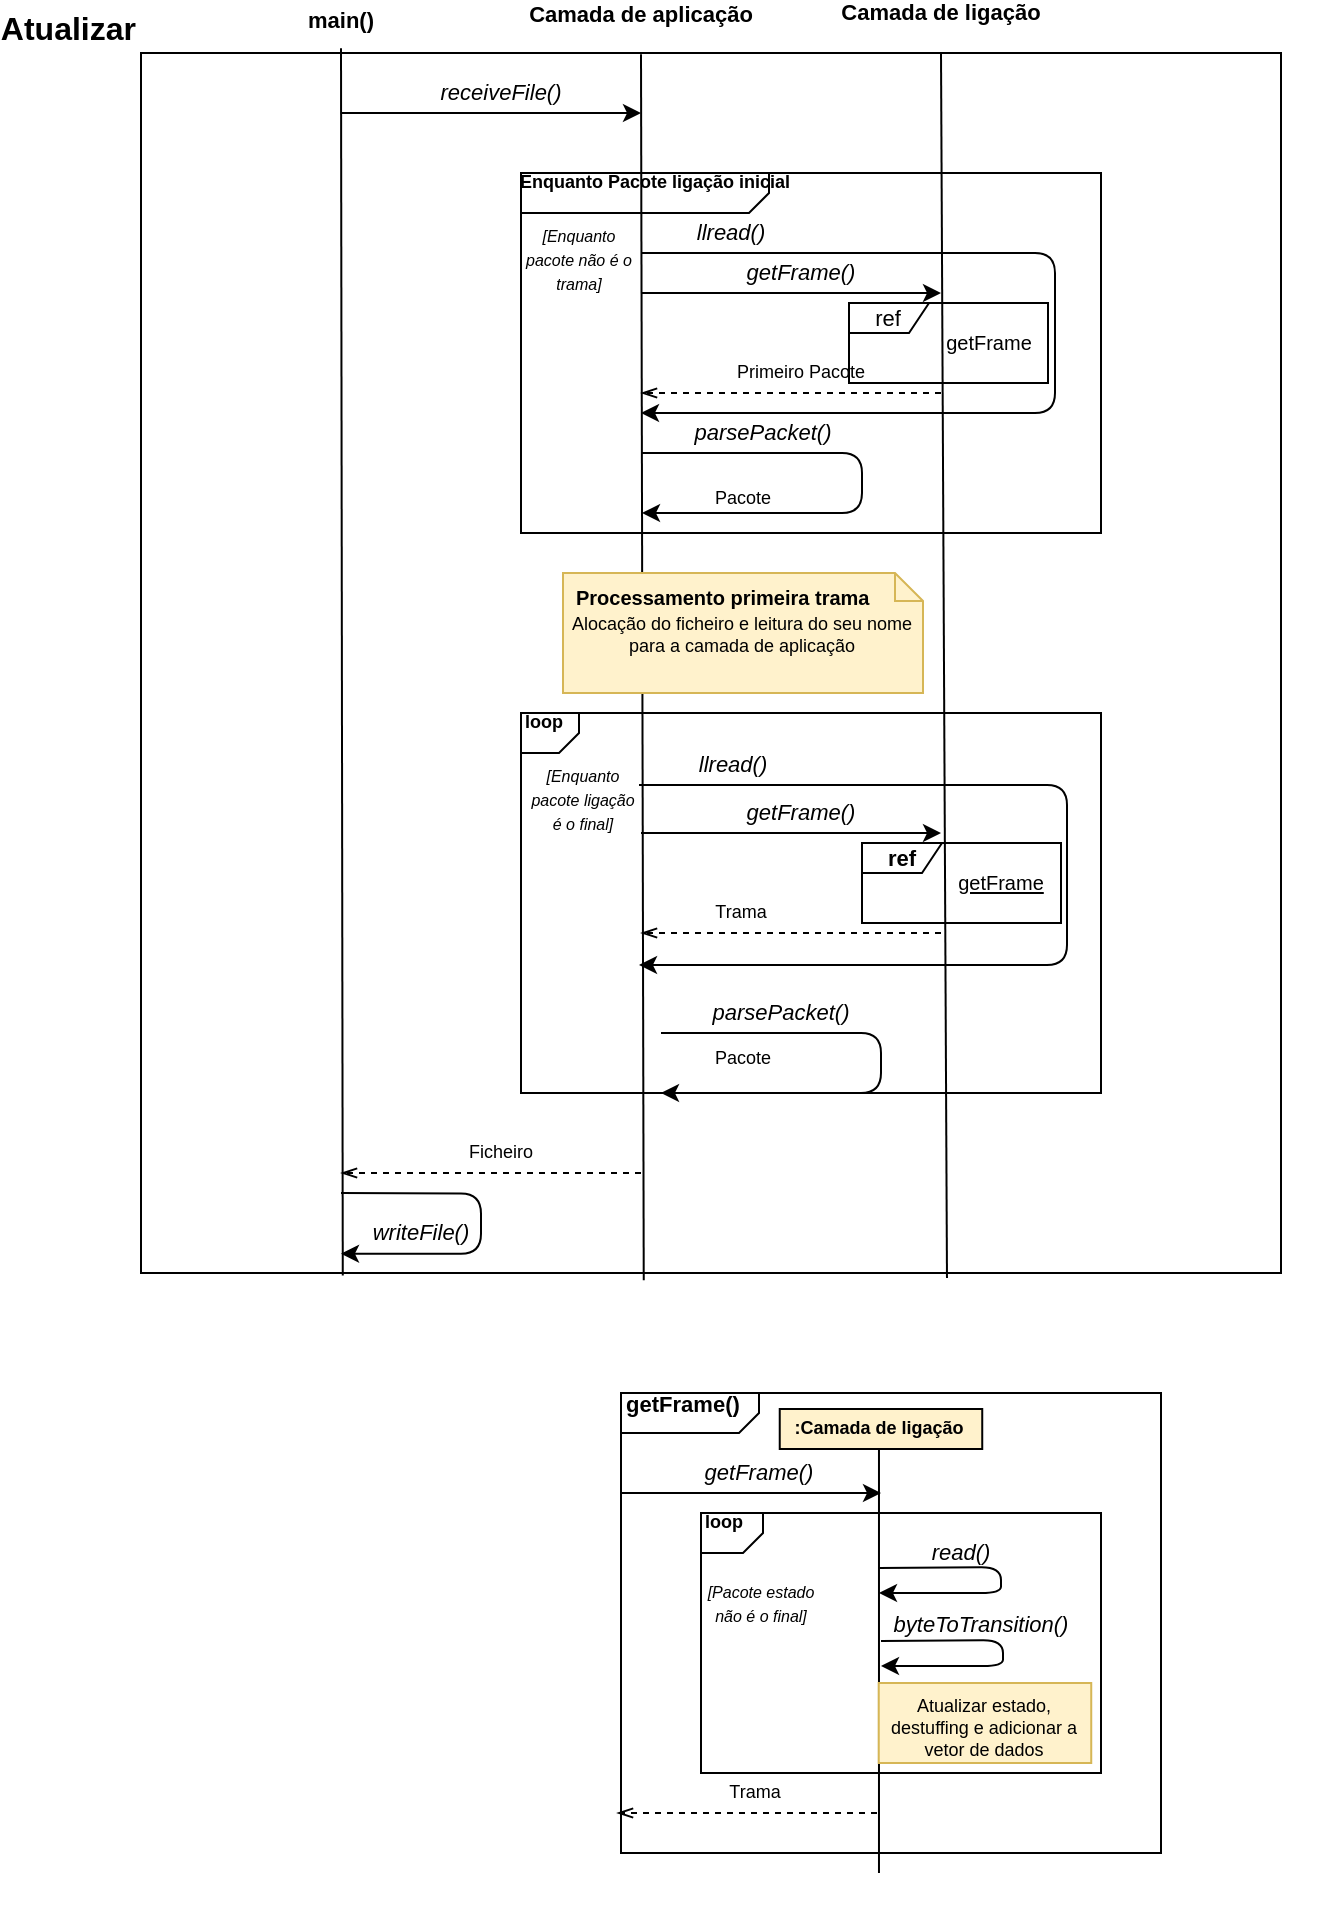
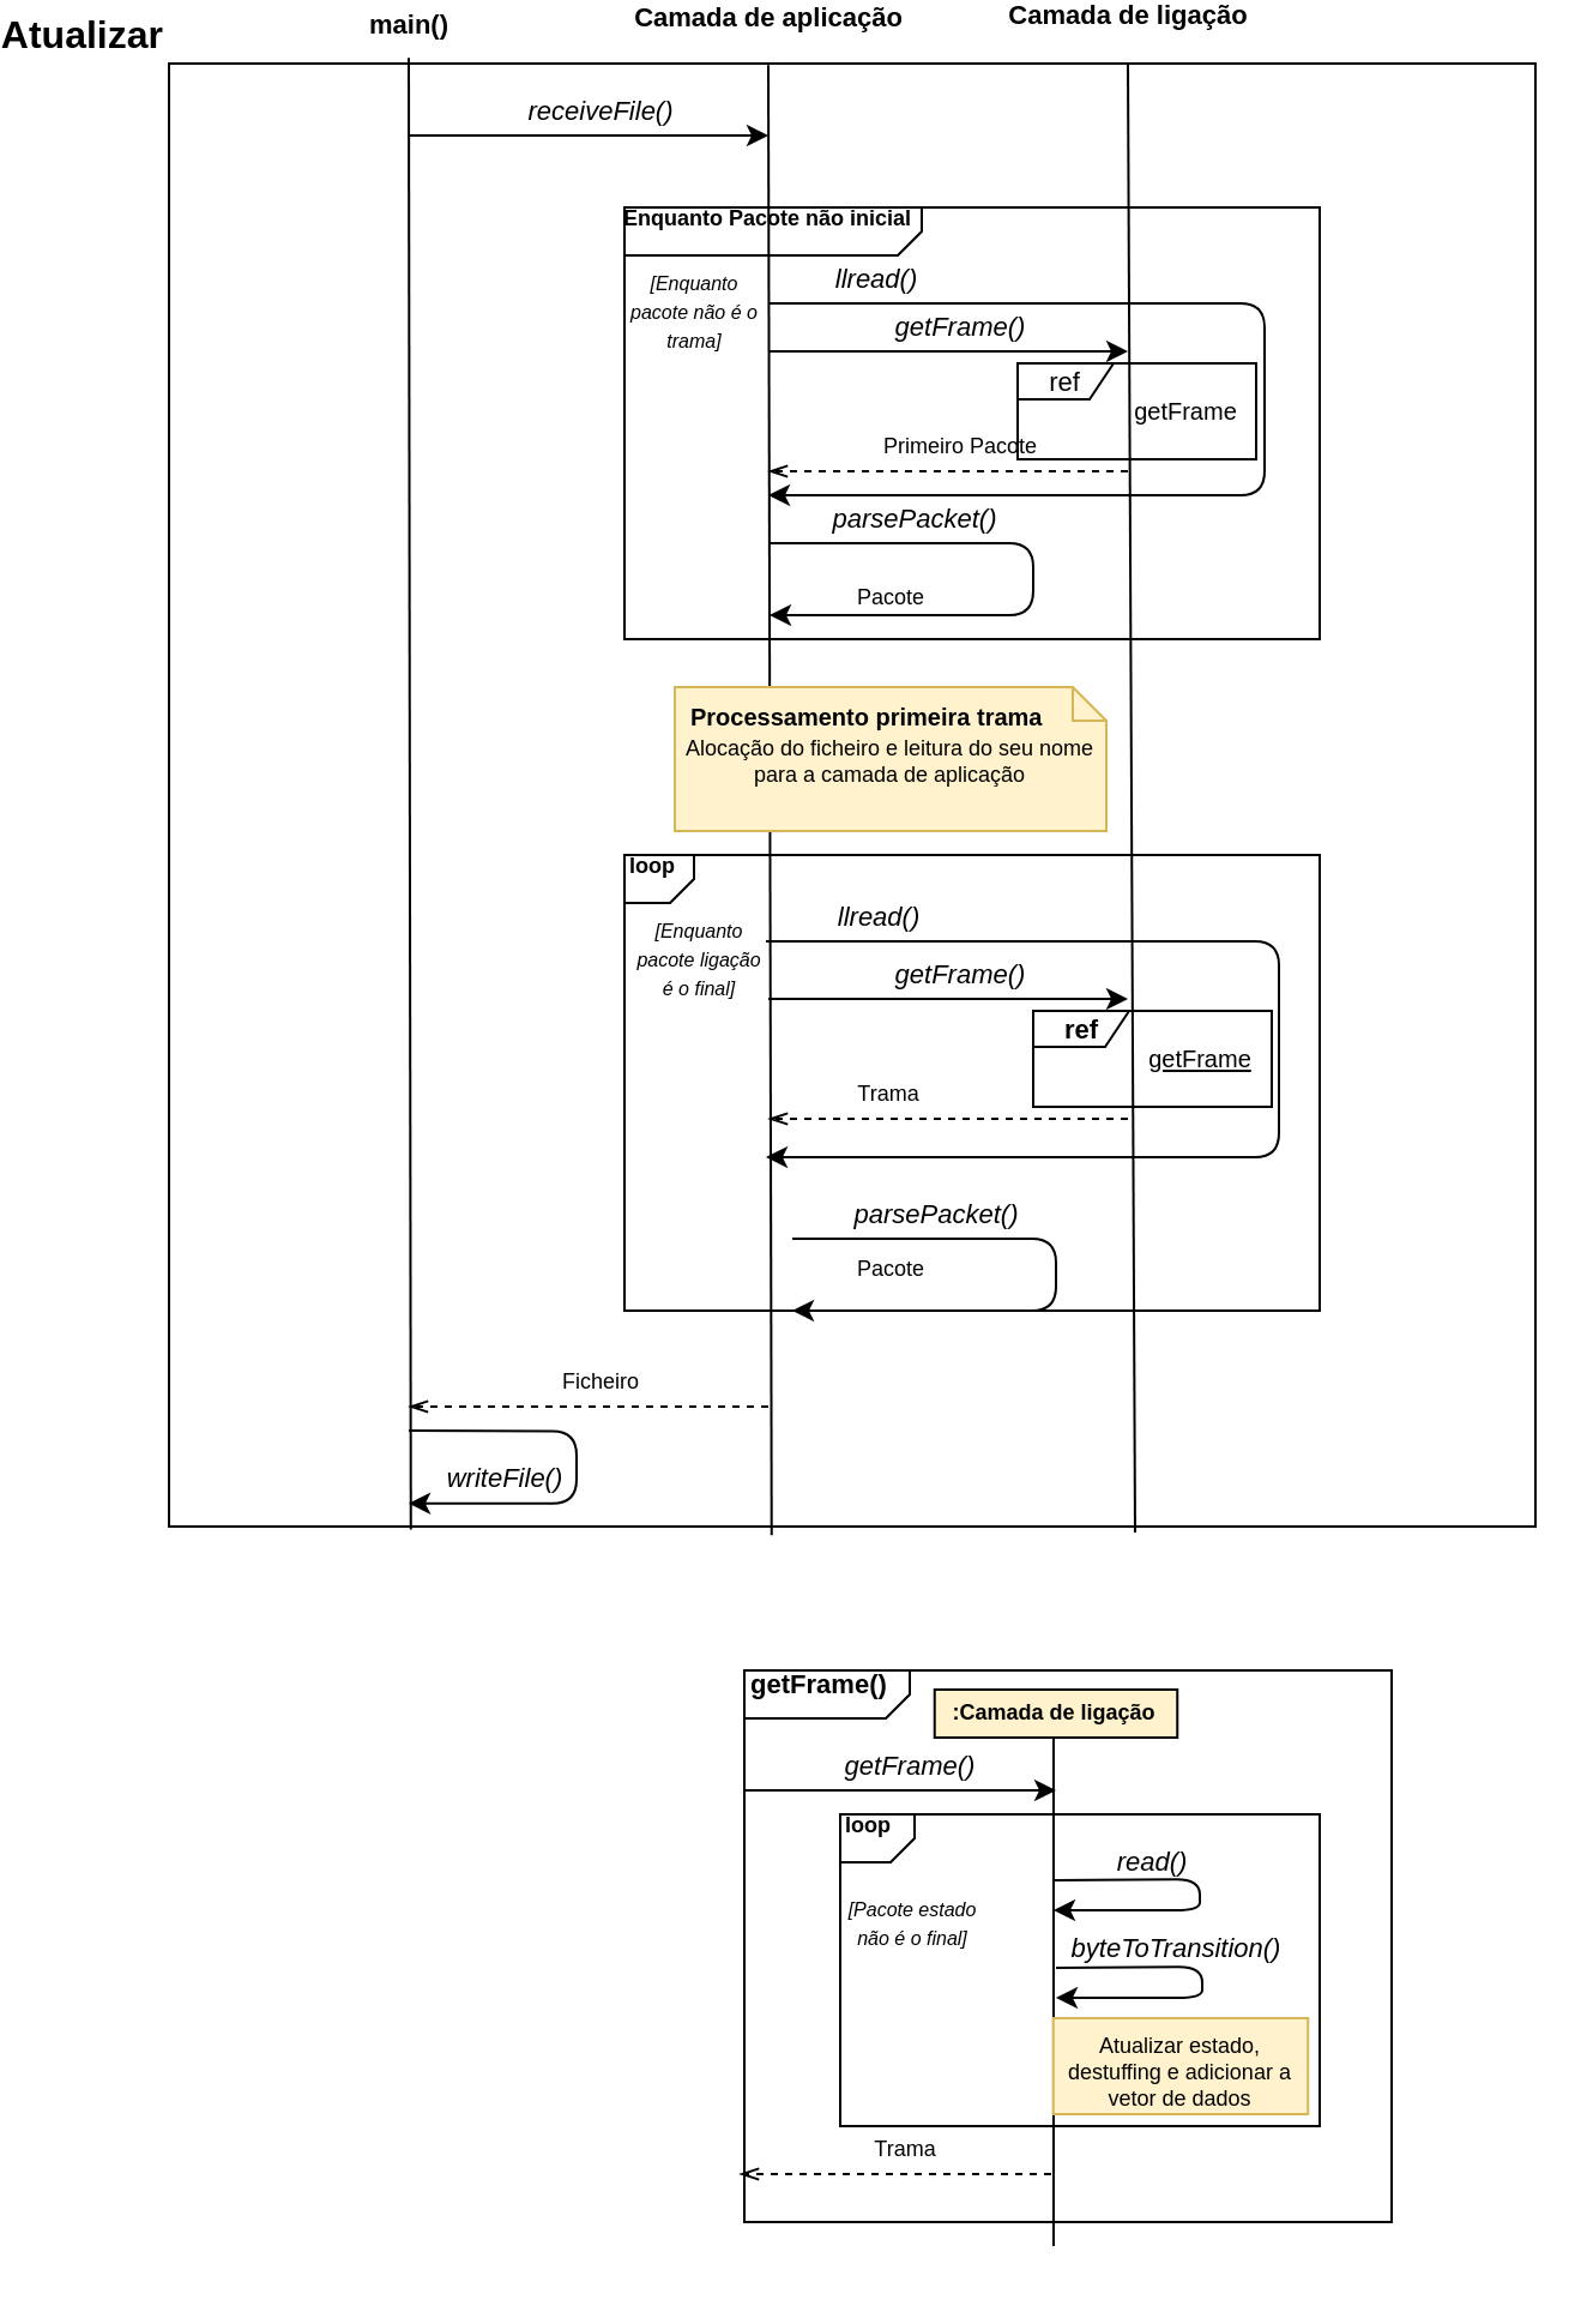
  <mxCell id="0" />
  <mxCell id="1" parent="0" />
  <mxCell id="2" value="Atualizar" style="rounded=0;whiteSpace=wrap;html=1;labelPosition=left;verticalLabelPosition=top;align=right;verticalAlign=bottom;fontStyle=1;fontSize=16;" vertex="1" parent="1"><mxGeometry x="20" y="23" width="570" height="610" as="geometry" /></mxCell>
- <mxCell id="3" value="&lt;b&gt;Enquanto Pacote ligação inicial&lt;/b&gt;" style="html=1;shape=mxgraph.sysml.package;overflow=fill;labelX=124.21;align=left;spacingLeft=5;verticalAlign=top;spacingTop=-3;fontSize=9;" vertex="1" parent="1"><mxGeometry x="210" y="83" width="290" height="180" as="geometry" /></mxCell>
+ <mxCell id="3" value="&lt;b&gt;Enquanto Pacote não inicial&lt;/b&gt;" style="html=1;shape=mxgraph.sysml.package;overflow=fill;labelX=124.21;align=left;spacingLeft=5;verticalAlign=top;spacingTop=-3;fontSize=9;" vertex="1" parent="1"><mxGeometry x="210" y="83" width="290" height="180" as="geometry" /></mxCell>
  <mxCell id="4" value="&lt;div&gt;main()&lt;/div&gt;&lt;div&gt;&lt;br&gt;&lt;/div&gt;" style="endArrow=none;html=1;exitX=0.177;exitY=1.002;exitDx=0;exitDy=0;exitPerimeter=0;entryX=0.631;entryY=0;entryDx=0;entryDy=0;entryPerimeter=0;labelPosition=center;verticalLabelPosition=top;align=center;verticalAlign=bottom;fontStyle=1;labelBackgroundColor=none;" edge="1" parent="1" source="2"><mxGeometry x="0.972" width="50" height="50" relative="1" as="geometry"><mxPoint x="120.32" y="482.76" as="sourcePoint" /><mxPoint x="120" y="20.6" as="targetPoint" /><Array as="points" /><mxPoint as="offset" /></mxGeometry></mxCell>
  <mxCell id="5" value="receiveFile()" style="endArrow=classic;html=1;fontStyle=2" edge="1" parent="1"><mxGeometry x="0.067" y="10" width="50" height="50" relative="1" as="geometry"><mxPoint x="120" y="53" as="sourcePoint" /><mxPoint x="270" y="53" as="targetPoint" /><mxPoint as="offset" /></mxGeometry></mxCell>
  <mxCell id="6" value="writeFile()" style="endArrow=classic;html=1;fontStyle=2" edge="1" parent="1"><mxGeometry x="0.059" y="-30" width="50" height="50" relative="1" as="geometry"><mxPoint x="120" y="593" as="sourcePoint" /><mxPoint x="120" y="623.34" as="targetPoint" /><mxPoint as="offset" /><Array as="points"><mxPoint x="190" y="593.34" /><mxPoint x="190" y="623.34" /></Array></mxGeometry></mxCell>
  <mxCell id="7" value="llread()" style="endArrow=classic;html=1;fontStyle=2" edge="1" parent="1"><mxGeometry x="-0.818" y="10" width="50" height="50" relative="1" as="geometry"><mxPoint x="270" y="123" as="sourcePoint" /><mxPoint x="270" y="203" as="targetPoint" /><mxPoint as="offset" /><Array as="points"><mxPoint x="477" y="123" /><mxPoint x="477" y="203" /></Array></mxGeometry></mxCell>
  <mxCell id="8" value="Primeiro Pacote" style="endArrow=openThin;html=1;dashed=1;endFill=0;verticalAlign=middle;fontSize=9;" edge="1" parent="1"><mxGeometry x="-0.067" y="-10" width="50" height="50" relative="1" as="geometry"><mxPoint x="420" y="193" as="sourcePoint" /><mxPoint x="270" y="193" as="targetPoint" /><mxPoint as="offset" /></mxGeometry></mxCell>
  <mxCell id="9" value="Ficheiro" style="endArrow=openThin;html=1;dashed=1;endFill=0;verticalAlign=middle;fontSize=9;" edge="1" parent="1"><mxGeometry x="-0.067" y="-10" width="50" height="50" relative="1" as="geometry"><mxPoint x="270" y="583" as="sourcePoint" /><mxPoint x="120" y="583" as="targetPoint" /><mxPoint as="offset" /></mxGeometry></mxCell>
  <mxCell id="10" value="&amp;nbsp;loop" style="html=1;shape=mxgraph.sysml.package;overflow=fill;labelX=29.31;align=left;spacingLeft=5;verticalAlign=top;spacingTop=-3;fontSize=9;fontStyle=1" vertex="1" parent="1"><mxGeometry x="210" y="353" width="290" height="190" as="geometry" /></mxCell>
  <mxCell id="11" value="llread()" style="endArrow=classic;html=1;fontStyle=2;labelBackgroundColor=none;" edge="1" parent="1"><mxGeometry x="-0.818" y="10" width="50" height="50" relative="1" as="geometry"><mxPoint x="269" y="389" as="sourcePoint" /><mxPoint x="269" y="479" as="targetPoint" /><mxPoint as="offset" /><Array as="points"><mxPoint x="483" y="389" /><mxPoint x="483" y="479" /></Array></mxGeometry></mxCell>
  <mxCell id="12" value="Trama" style="endArrow=openThin;html=1;dashed=1;endFill=0;verticalAlign=middle;fontSize=9;" edge="1" parent="1"><mxGeometry x="0.333" y="-10" width="50" height="50" relative="1" as="geometry"><mxPoint x="420" y="463" as="sourcePoint" /><mxPoint x="270" y="463" as="targetPoint" /><mxPoint as="offset" /></mxGeometry></mxCell>
  <mxCell id="13" value="getFrame()" style="endArrow=classic;html=1;fontStyle=2" edge="1" parent="1"><mxGeometry x="0.067" y="10" width="50" height="50" relative="1" as="geometry"><mxPoint x="270" y="413" as="sourcePoint" /><mxPoint x="420" y="413" as="targetPoint" /><mxPoint as="offset" /></mxGeometry></mxCell>
  <mxCell id="14" value="Camada de aplicação" style="endArrow=none;html=1;exitX=0.441;exitY=1.006;exitDx=0;exitDy=0;exitPerimeter=0;entryX=0.631;entryY=0;entryDx=0;entryDy=0;entryPerimeter=0;labelPosition=center;verticalLabelPosition=top;align=center;verticalAlign=bottom;fontStyle=1" edge="1" parent="1" source="2"><mxGeometry x="1" y="-11" width="50" height="50" relative="1" as="geometry"><mxPoint x="271.56" y="323" as="sourcePoint" /><mxPoint x="270" y="23.6" as="targetPoint" /><Array as="points" /><mxPoint x="-11" y="-11" as="offset" /></mxGeometry></mxCell>
  <mxCell id="15" value="Alocação do ficheiro e leitura do seu nome para a camada de aplicação" style="shape=note2;boundedLbl=1;whiteSpace=wrap;html=1;size=14;verticalAlign=top;align=center;fontSize=9;fillColor=#fff2cc;strokeColor=#d6b656;" vertex="1" parent="1"><mxGeometry x="231" y="283" width="180" height="60" as="geometry" /></mxCell>
  <mxCell id="16" value="Processamento primeira trama" style="resizeWidth=1;part=1;strokeColor=none;fillColor=none;align=left;spacingLeft=5;fontSize=10;fontStyle=1" vertex="1" parent="15"><mxGeometry width="180" height="25" relative="1" as="geometry" /></mxCell>
  <mxCell id="17" value="getFrame()" style="endArrow=classic;html=1;fontStyle=2" edge="1" parent="1"><mxGeometry x="0.067" y="10" width="50" height="50" relative="1" as="geometry"><mxPoint x="270" y="143" as="sourcePoint" /><mxPoint x="420" y="143" as="targetPoint" /><mxPoint as="offset" /></mxGeometry></mxCell>
  <mxCell id="18" value="ref" style="shape=umlFrame;whiteSpace=wrap;html=1;fontSize=11;width=40;height=15;" vertex="1" parent="1"><mxGeometry x="374" y="148" width="99.5" height="40" as="geometry" /></mxCell>
  <mxCell id="19" value="getFrame" style="text;html=1;strokeColor=none;fillColor=none;align=center;verticalAlign=middle;whiteSpace=wrap;rounded=0;fontSize=10;" vertex="1" parent="1"><mxGeometry x="414.5" y="155.5" width="59" height="25" as="geometry" /></mxCell>
  <mxCell id="20" value="Camada de ligação" style="endArrow=none;html=1;exitX=0.707;exitY=1.004;exitDx=0;exitDy=0;exitPerimeter=0;entryX=0.631;entryY=0;entryDx=0;entryDy=0;entryPerimeter=0;labelPosition=center;verticalLabelPosition=top;align=center;verticalAlign=bottom;fontStyle=1" edge="1" parent="1" source="2"><mxGeometry x="1" y="-11" width="50" height="50" relative="1" as="geometry"><mxPoint x="421.56" y="322.4" as="sourcePoint" /><mxPoint x="420" y="23" as="targetPoint" /><Array as="points" /><mxPoint x="-11" y="-11" as="offset" /></mxGeometry></mxCell>
  <mxCell id="21" value="&lt;b&gt;ref&lt;/b&gt;" style="shape=umlFrame;whiteSpace=wrap;html=1;fontSize=11;width=40;height=15;" vertex="1" parent="1"><mxGeometry x="380.5" y="418" width="99.5" height="40" as="geometry" /></mxCell>
  <mxCell id="22" value="getFrame" style="text;html=1;strokeColor=none;fillColor=none;align=center;verticalAlign=middle;whiteSpace=wrap;rounded=0;fontSize=10;fontStyle=4" vertex="1" parent="1"><mxGeometry x="421" y="425.5" width="59" height="25" as="geometry" /></mxCell>
  <mxCell id="23" value="&lt;b&gt;&amp;nbsp;getFrame()&lt;/b&gt;" style="html=1;shape=mxgraph.sysml.package;overflow=fill;labelX=69.62;align=left;spacingLeft=5;verticalAlign=top;spacingTop=-3;fontSize=11;" vertex="1" parent="1"><mxGeometry x="260" y="693" width="270" height="230" as="geometry" /></mxCell>
  <mxCell id="24" value="Pacote" style="text;html=1;strokeColor=none;fillColor=none;align=center;verticalAlign=middle;whiteSpace=wrap;rounded=0;fontSize=9;" vertex="1" parent="1"><mxGeometry x="291.5" y="513" width="59" height="25" as="geometry" /></mxCell>
  <mxCell id="25" value="Pacote" style="text;html=1;strokeColor=none;fillColor=none;align=center;verticalAlign=middle;whiteSpace=wrap;rounded=0;fontSize=9;" vertex="1" parent="1"><mxGeometry x="292" y="233" width="59" height="25" as="geometry" /></mxCell>
  <mxCell id="26" value="parsePacket()" style="endArrow=classic;html=1;fontStyle=2;labelBackgroundColor=none;" edge="1" parent="1"><mxGeometry x="-0.52" y="10" width="50" height="50" relative="1" as="geometry"><mxPoint x="270.5" y="223" as="sourcePoint" /><mxPoint x="270.5" y="253" as="targetPoint" /><mxPoint as="offset" /><Array as="points"><mxPoint x="380.5" y="223" /><mxPoint x="380.5" y="253" /></Array></mxGeometry></mxCell>
  <mxCell id="27" value="Trama" style="endArrow=openThin;html=1;dashed=1;endFill=0;verticalAlign=middle;fontSize=9;" edge="1" parent="1"><mxGeometry x="-0.067" y="-10" width="50" height="50" relative="1" as="geometry"><mxPoint x="388" y="903" as="sourcePoint" /><mxPoint x="258" y="903" as="targetPoint" /><mxPoint as="offset" /></mxGeometry></mxCell>
  <mxCell id="28" value="&lt;b&gt;:Camada de ligação&lt;br&gt;&lt;/b&gt;" style="rounded=0;whiteSpace=wrap;html=1;fontSize=9;fillColor=#fff2cc;" vertex="1" parent="1"><mxGeometry x="339.37" y="701" width="101.25" height="20" as="geometry" /></mxCell>
  <mxCell id="29" value="&amp;nbsp;&lt;b&gt;loop&lt;/b&gt;" style="html=1;shape=mxgraph.sysml.package;overflow=fill;labelX=31.38;align=left;spacingLeft=5;verticalAlign=top;spacingTop=-3;fontSize=9;" vertex="1" parent="1"><mxGeometry x="300" y="753" width="200" height="130" as="geometry" /></mxCell>
  <mxCell id="30" value="&lt;div align=&quot;center&quot;&gt;&lt;i&gt;&lt;font style=&quot;font-size: 8px&quot;&gt;[Enquanto pacote ligação é o final]&lt;/font&gt;&lt;/i&gt;&lt;br&gt;&lt;/div&gt;" style="text;html=1;strokeColor=none;fillColor=none;align=left;verticalAlign=middle;whiteSpace=wrap;rounded=0;fontSize=10;fontStyle=0" vertex="1" parent="1"><mxGeometry x="211" y="383" width="59" height="25" as="geometry" /></mxCell>
  <mxCell id="31" value="&lt;i style=&quot;font-size: 8px&quot;&gt;&lt;font style=&quot;font-size: 8px&quot;&gt;[Enquanto pacote não é o trama]&lt;/font&gt;&lt;br&gt;&lt;/i&gt;" style="text;html=1;strokeColor=none;fillColor=none;align=center;verticalAlign=middle;whiteSpace=wrap;rounded=0;fontSize=10;fontStyle=0" vertex="1" parent="1"><mxGeometry x="210" y="113" width="59" height="25" as="geometry" /></mxCell>
  <mxCell id="32" value="getFrame()" style="endArrow=classic;html=1;fontStyle=2" edge="1" parent="1"><mxGeometry x="0.067" y="10" width="50" height="50" relative="1" as="geometry"><mxPoint x="260" y="743" as="sourcePoint" /><mxPoint x="390" y="743" as="targetPoint" /><mxPoint as="offset" /></mxGeometry></mxCell>
  <mxCell id="33" value="" style="endArrow=none;html=1;labelBackgroundColor=none;fontSize=9;" edge="1" parent="1"><mxGeometry width="50" height="50" relative="1" as="geometry"><mxPoint x="388.99" y="933" as="sourcePoint" /><mxPoint x="388.99" y="721" as="targetPoint" /></mxGeometry></mxCell>
  <mxCell id="34" value="&lt;div align=&quot;center&quot;&gt;&lt;i&gt;&lt;font style=&quot;font-size: 8px&quot;&gt;[Pacote estado não é o final]&lt;/font&gt;&lt;/i&gt;&lt;br&gt;&lt;/div&gt;" style="text;html=1;strokeColor=none;fillColor=none;align=left;verticalAlign=middle;whiteSpace=wrap;rounded=0;fontSize=10;fontStyle=0" vertex="1" parent="1"><mxGeometry x="300" y="785.5" width="59" height="25" as="geometry" /></mxCell>
  <mxCell id="35" value="parsePacket()" style="endArrow=classic;html=1;fontStyle=2;labelBackgroundColor=none;" edge="1" parent="1"><mxGeometry x="-0.52" y="10" width="50" height="50" relative="1" as="geometry"><mxPoint x="280" y="513" as="sourcePoint" /><mxPoint x="280" y="543" as="targetPoint" /><mxPoint as="offset" /><Array as="points"><mxPoint x="390" y="513" /><mxPoint x="390" y="543" /></Array></mxGeometry></mxCell>
  <mxCell id="36" value="read()" style="endArrow=classic;html=1;fontStyle=2;labelBackgroundColor=none;" edge="1" parent="1"><mxGeometry x="-0.392" y="7" width="50" height="50" relative="1" as="geometry"><mxPoint x="389" y="780.5" as="sourcePoint" /><mxPoint x="389" y="793" as="targetPoint" /><mxPoint as="offset" /><Array as="points"><mxPoint x="450" y="780" /><mxPoint x="450" y="793" /></Array></mxGeometry></mxCell>
  <mxCell id="37" value="byteToTransition()" style="endArrow=classic;html=1;fontStyle=2;labelBackgroundColor=none;" edge="1" parent="1"><mxGeometry x="-0.258" y="8" width="50" height="50" relative="1" as="geometry"><mxPoint x="390" y="817" as="sourcePoint" /><mxPoint x="390" y="829.5" as="targetPoint" /><mxPoint as="offset" /><Array as="points"><mxPoint x="451" y="816.5" /><mxPoint x="451" y="829.5" /></Array></mxGeometry></mxCell>
  <mxCell id="38" value="Atualizar estado, destuffing e adicionar a vetor de dados" style="shape=note2;boundedLbl=1;whiteSpace=wrap;html=1;size=0;verticalAlign=top;align=center;fontSize=9;fillColor=#fff2cc;strokeColor=#d6b656;" vertex="1" parent="1"><mxGeometry x="388.87" y="838" width="106.25" height="40" as="geometry" /></mxCell>
